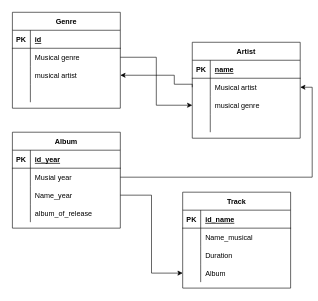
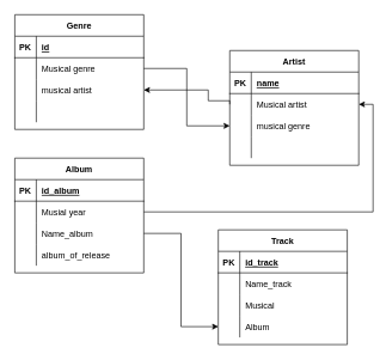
  <mxCell id="0" />
  <mxCell id="1" parent="0" />
  <mxCell id="2" value="Genre" style="shape=table;startSize=30;container=1;collapsible=1;childLayout=tableLayout;fixedRows=1;rowLines=0;fontStyle=1;align=center;resizeLast=1;" vertex="1" parent="1"><mxGeometry x="20" y="20" width="180" height="160" as="geometry" /></mxCell>
  <mxCell id="3" value="" style="shape=tableRow;horizontal=0;startSize=0;swimlaneHead=0;swimlaneBody=0;fillColor=none;collapsible=0;dropTarget=0;points=[[0,0.5],[1,0.5]];portConstraint=eastwest;top=0;left=0;right=0;bottom=1;" vertex="1" parent="2"><mxGeometry y="30" width="180" height="30" as="geometry" /></mxCell>
  <mxCell id="4" value="PK" style="shape=partialRectangle;connectable=0;fillColor=none;top=0;left=0;bottom=0;right=0;fontStyle=1;overflow=hidden;" vertex="1" parent="3"><mxGeometry width="30" height="30" as="geometry"><mxRectangle width="30" height="30" as="alternateBounds" /></mxGeometry></mxCell>
  <mxCell id="5" value="id" style="shape=partialRectangle;connectable=0;fillColor=none;top=0;left=0;bottom=0;right=0;align=left;spacingLeft=6;fontStyle=5;overflow=hidden;" vertex="1" parent="3"><mxGeometry x="30" width="150" height="30" as="geometry"><mxRectangle width="150" height="30" as="alternateBounds" /></mxGeometry></mxCell>
  <mxCell id="6" value="" style="shape=tableRow;horizontal=0;startSize=0;swimlaneHead=0;swimlaneBody=0;fillColor=none;collapsible=0;dropTarget=0;points=[[0,0.5],[1,0.5]];portConstraint=eastwest;top=0;left=0;right=0;bottom=0;" vertex="1" parent="2"><mxGeometry y="60" width="180" height="30" as="geometry" /></mxCell>
  <mxCell id="7" value="" style="shape=partialRectangle;connectable=0;fillColor=none;top=0;left=0;bottom=0;right=0;editable=1;overflow=hidden;" vertex="1" parent="6"><mxGeometry width="30" height="30" as="geometry"><mxRectangle width="30" height="30" as="alternateBounds" /></mxGeometry></mxCell>
  <mxCell id="8" value="Musical genre" style="shape=partialRectangle;connectable=0;fillColor=none;top=0;left=0;bottom=0;right=0;align=left;spacingLeft=6;overflow=hidden;" vertex="1" parent="6"><mxGeometry x="30" width="150" height="30" as="geometry"><mxRectangle width="150" height="30" as="alternateBounds" /></mxGeometry></mxCell>
  <mxCell id="9" value="" style="shape=tableRow;horizontal=0;startSize=0;swimlaneHead=0;swimlaneBody=0;fillColor=none;collapsible=0;dropTarget=0;points=[[0,0.5],[1,0.5]];portConstraint=eastwest;top=0;left=0;right=0;bottom=0;" vertex="1" parent="2"><mxGeometry y="90" width="180" height="30" as="geometry" /></mxCell>
  <mxCell id="10" value="" style="shape=partialRectangle;connectable=0;fillColor=none;top=0;left=0;bottom=0;right=0;editable=1;overflow=hidden;" vertex="1" parent="9"><mxGeometry width="30" height="30" as="geometry"><mxRectangle width="30" height="30" as="alternateBounds" /></mxGeometry></mxCell>
  <mxCell id="11" value="musical artist" style="shape=partialRectangle;connectable=0;fillColor=none;top=0;left=0;bottom=0;right=0;align=left;spacingLeft=6;overflow=hidden;" vertex="1" parent="9"><mxGeometry x="30" width="150" height="30" as="geometry"><mxRectangle width="150" height="30" as="alternateBounds" /></mxGeometry></mxCell>
  <mxCell id="12" value="" style="shape=tableRow;horizontal=0;startSize=0;swimlaneHead=0;swimlaneBody=0;fillColor=none;collapsible=0;dropTarget=0;points=[[0,0.5],[1,0.5]];portConstraint=eastwest;top=0;left=0;right=0;bottom=0;" vertex="1" parent="2"><mxGeometry y="120" width="180" height="30" as="geometry" /></mxCell>
  <mxCell id="13" value="" style="shape=partialRectangle;connectable=0;fillColor=none;top=0;left=0;bottom=0;right=0;editable=1;overflow=hidden;" vertex="1" parent="12"><mxGeometry width="30" height="30" as="geometry"><mxRectangle width="30" height="30" as="alternateBounds" /></mxGeometry></mxCell>
  <mxCell id="14" value="" style="shape=partialRectangle;connectable=0;fillColor=none;top=0;left=0;bottom=0;right=0;align=left;spacingLeft=6;overflow=hidden;" vertex="1" parent="12"><mxGeometry x="30" width="150" height="30" as="geometry"><mxRectangle width="150" height="30" as="alternateBounds" /></mxGeometry></mxCell>
  <mxCell id="15" value="Artist" style="shape=table;startSize=30;container=1;collapsible=1;childLayout=tableLayout;fixedRows=1;rowLines=0;fontStyle=1;align=center;resizeLast=1;" vertex="1" parent="1"><mxGeometry x="320" y="70" width="180" height="160" as="geometry" /></mxCell>
  <mxCell id="16" value="" style="shape=tableRow;horizontal=0;startSize=0;swimlaneHead=0;swimlaneBody=0;fillColor=none;collapsible=0;dropTarget=0;points=[[0,0.5],[1,0.5]];portConstraint=eastwest;top=0;left=0;right=0;bottom=1;" vertex="1" parent="15"><mxGeometry y="30" width="180" height="30" as="geometry" /></mxCell>
  <mxCell id="17" value="PK" style="shape=partialRectangle;connectable=0;fillColor=none;top=0;left=0;bottom=0;right=0;fontStyle=1;overflow=hidden;" vertex="1" parent="16"><mxGeometry width="30" height="30" as="geometry"><mxRectangle width="30" height="30" as="alternateBounds" /></mxGeometry></mxCell>
  <mxCell id="18" value="name" style="shape=partialRectangle;connectable=0;fillColor=none;top=0;left=0;bottom=0;right=0;align=left;spacingLeft=6;fontStyle=5;overflow=hidden;" vertex="1" parent="16"><mxGeometry x="30" width="150" height="30" as="geometry"><mxRectangle width="150" height="30" as="alternateBounds" /></mxGeometry></mxCell>
  <mxCell id="19" value="" style="shape=tableRow;horizontal=0;startSize=0;swimlaneHead=0;swimlaneBody=0;fillColor=none;collapsible=0;dropTarget=0;points=[[0,0.5],[1,0.5]];portConstraint=eastwest;top=0;left=0;right=0;bottom=0;" vertex="1" parent="15"><mxGeometry y="60" width="180" height="30" as="geometry" /></mxCell>
  <mxCell id="20" value="" style="shape=partialRectangle;connectable=0;fillColor=none;top=0;left=0;bottom=0;right=0;editable=1;overflow=hidden;" vertex="1" parent="19"><mxGeometry width="30" height="30" as="geometry"><mxRectangle width="30" height="30" as="alternateBounds" /></mxGeometry></mxCell>
  <mxCell id="21" value="Musical artist" style="shape=partialRectangle;connectable=0;fillColor=none;top=0;left=0;bottom=0;right=0;align=left;spacingLeft=6;overflow=hidden;" vertex="1" parent="19"><mxGeometry x="30" width="150" height="30" as="geometry"><mxRectangle width="150" height="30" as="alternateBounds" /></mxGeometry></mxCell>
  <mxCell id="22" value="" style="shape=tableRow;horizontal=0;startSize=0;swimlaneHead=0;swimlaneBody=0;fillColor=none;collapsible=0;dropTarget=0;points=[[0,0.5],[1,0.5]];portConstraint=eastwest;top=0;left=0;right=0;bottom=0;" vertex="1" parent="15"><mxGeometry y="90" width="180" height="30" as="geometry" /></mxCell>
  <mxCell id="23" value="" style="shape=partialRectangle;connectable=0;fillColor=none;top=0;left=0;bottom=0;right=0;editable=1;overflow=hidden;" vertex="1" parent="22"><mxGeometry width="30" height="30" as="geometry"><mxRectangle width="30" height="30" as="alternateBounds" /></mxGeometry></mxCell>
  <mxCell id="24" value="musical genre" style="shape=partialRectangle;connectable=0;fillColor=none;top=0;left=0;bottom=0;right=0;align=left;spacingLeft=6;overflow=hidden;" vertex="1" parent="22"><mxGeometry x="30" width="150" height="30" as="geometry"><mxRectangle width="150" height="30" as="alternateBounds" /></mxGeometry></mxCell>
  <mxCell id="25" value="" style="shape=tableRow;horizontal=0;startSize=0;swimlaneHead=0;swimlaneBody=0;fillColor=none;collapsible=0;dropTarget=0;points=[[0,0.5],[1,0.5]];portConstraint=eastwest;top=0;left=0;right=0;bottom=0;" vertex="1" parent="15"><mxGeometry y="120" width="180" height="30" as="geometry" /></mxCell>
  <mxCell id="26" value="" style="shape=partialRectangle;connectable=0;fillColor=none;top=0;left=0;bottom=0;right=0;editable=1;overflow=hidden;" vertex="1" parent="25"><mxGeometry width="30" height="30" as="geometry"><mxRectangle width="30" height="30" as="alternateBounds" /></mxGeometry></mxCell>
  <mxCell id="27" value="" style="shape=partialRectangle;connectable=0;fillColor=none;top=0;left=0;bottom=0;right=0;align=left;spacingLeft=6;overflow=hidden;" vertex="1" parent="25"><mxGeometry x="30" width="150" height="30" as="geometry"><mxRectangle width="150" height="30" as="alternateBounds" /></mxGeometry></mxCell>
  <mxCell id="28" value="Album" style="shape=table;startSize=30;container=1;collapsible=1;childLayout=tableLayout;fixedRows=1;rowLines=0;fontStyle=1;align=center;resizeLast=1;" vertex="1" parent="1"><mxGeometry x="20" y="220" width="180" height="160" as="geometry" /></mxCell>
  <mxCell id="29" value="" style="shape=tableRow;horizontal=0;startSize=0;swimlaneHead=0;swimlaneBody=0;fillColor=none;collapsible=0;dropTarget=0;points=[[0,0.5],[1,0.5]];portConstraint=eastwest;top=0;left=0;right=0;bottom=1;" vertex="1" parent="28"><mxGeometry y="30" width="180" height="30" as="geometry" /></mxCell>
  <mxCell id="30" value="PK" style="shape=partialRectangle;connectable=0;fillColor=none;top=0;left=0;bottom=0;right=0;fontStyle=1;overflow=hidden;" vertex="1" parent="29"><mxGeometry width="30" height="30" as="geometry"><mxRectangle width="30" height="30" as="alternateBounds" /></mxGeometry></mxCell>
- <mxCell id="31" value="id_year" style="shape=partialRectangle;connectable=0;fillColor=none;top=0;left=0;bottom=0;right=0;align=left;spacingLeft=6;fontStyle=5;overflow=hidden;" vertex="1" parent="29"><mxGeometry x="30" width="150" height="30" as="geometry"><mxRectangle width="150" height="30" as="alternateBounds" /></mxGeometry></mxCell>
+ <mxCell id="31" value="id_album" style="shape=partialRectangle;connectable=0;fillColor=none;top=0;left=0;bottom=0;right=0;align=left;spacingLeft=6;fontStyle=5;overflow=hidden;" vertex="1" parent="29"><mxGeometry x="30" width="150" height="30" as="geometry"><mxRectangle width="150" height="30" as="alternateBounds" /></mxGeometry></mxCell>
  <mxCell id="32" value="" style="shape=tableRow;horizontal=0;startSize=0;swimlaneHead=0;swimlaneBody=0;fillColor=none;collapsible=0;dropTarget=0;points=[[0,0.5],[1,0.5]];portConstraint=eastwest;top=0;left=0;right=0;bottom=0;" vertex="1" parent="28"><mxGeometry y="60" width="180" height="30" as="geometry" /></mxCell>
  <mxCell id="33" value="" style="shape=partialRectangle;connectable=0;fillColor=none;top=0;left=0;bottom=0;right=0;editable=1;overflow=hidden;" vertex="1" parent="32"><mxGeometry width="30" height="30" as="geometry"><mxRectangle width="30" height="30" as="alternateBounds" /></mxGeometry></mxCell>
  <mxCell id="34" value="Musial year" style="shape=partialRectangle;connectable=0;fillColor=none;top=0;left=0;bottom=0;right=0;align=left;spacingLeft=6;overflow=hidden;" vertex="1" parent="32"><mxGeometry x="30" width="150" height="30" as="geometry"><mxRectangle width="150" height="30" as="alternateBounds" /></mxGeometry></mxCell>
  <mxCell id="35" value="" style="shape=tableRow;horizontal=0;startSize=0;swimlaneHead=0;swimlaneBody=0;fillColor=none;collapsible=0;dropTarget=0;points=[[0,0.5],[1,0.5]];portConstraint=eastwest;top=0;left=0;right=0;bottom=0;" vertex="1" parent="28"><mxGeometry y="90" width="180" height="30" as="geometry" /></mxCell>
  <mxCell id="36" value="" style="shape=partialRectangle;connectable=0;fillColor=none;top=0;left=0;bottom=0;right=0;editable=1;overflow=hidden;" vertex="1" parent="35"><mxGeometry width="30" height="30" as="geometry"><mxRectangle width="30" height="30" as="alternateBounds" /></mxGeometry></mxCell>
- <mxCell id="37" value="Name_year" style="shape=partialRectangle;connectable=0;fillColor=none;top=0;left=0;bottom=0;right=0;align=left;spacingLeft=6;overflow=hidden;" vertex="1" parent="35"><mxGeometry x="30" width="150" height="30" as="geometry"><mxRectangle width="150" height="30" as="alternateBounds" /></mxGeometry></mxCell>
+ <mxCell id="37" value="Name_album" style="shape=partialRectangle;connectable=0;fillColor=none;top=0;left=0;bottom=0;right=0;align=left;spacingLeft=6;overflow=hidden;" vertex="1" parent="35"><mxGeometry x="30" width="150" height="30" as="geometry"><mxRectangle width="150" height="30" as="alternateBounds" /></mxGeometry></mxCell>
  <mxCell id="38" value="" style="shape=tableRow;horizontal=0;startSize=0;swimlaneHead=0;swimlaneBody=0;fillColor=none;collapsible=0;dropTarget=0;points=[[0,0.5],[1,0.5]];portConstraint=eastwest;top=0;left=0;right=0;bottom=0;" vertex="1" parent="28"><mxGeometry y="120" width="180" height="30" as="geometry" /></mxCell>
  <mxCell id="39" value="" style="shape=partialRectangle;connectable=0;fillColor=none;top=0;left=0;bottom=0;right=0;editable=1;overflow=hidden;" vertex="1" parent="38"><mxGeometry width="30" height="30" as="geometry"><mxRectangle width="30" height="30" as="alternateBounds" /></mxGeometry></mxCell>
  <mxCell id="40" value="album_of_release " style="shape=partialRectangle;connectable=0;fillColor=none;top=0;left=0;bottom=0;right=0;align=left;spacingLeft=6;overflow=hidden;" vertex="1" parent="38"><mxGeometry x="30" width="150" height="30" as="geometry"><mxRectangle width="150" height="30" as="alternateBounds" /></mxGeometry></mxCell>
  <mxCell id="41" style="edgeStyle=orthogonalEdgeStyle;rounded=0;orthogonalLoop=1;jettySize=auto;html=1;exitX=0;exitY=0.5;exitDx=0;exitDy=0;" edge="1" parent="1" source="19" target="9"><mxGeometry relative="1" as="geometry"><Array as="points"><mxPoint x="320" y="140" /><mxPoint x="290" y="140" /><mxPoint x="290" y="125" /></Array></mxGeometry></mxCell>
  <mxCell id="42" style="edgeStyle=orthogonalEdgeStyle;rounded=0;orthogonalLoop=1;jettySize=auto;html=1;entryX=0;entryY=0.5;entryDx=0;entryDy=0;" edge="1" parent="1" source="6" target="22"><mxGeometry relative="1" as="geometry"><mxPoint x="260" y="150" as="targetPoint" /><Array as="points"><mxPoint x="260" y="95" /><mxPoint x="260" y="175" /></Array></mxGeometry></mxCell>
  <mxCell id="43" style="edgeStyle=orthogonalEdgeStyle;rounded=0;orthogonalLoop=1;jettySize=auto;html=1;entryX=1;entryY=0.5;entryDx=0;entryDy=0;" edge="1" parent="1" source="32" target="19"><mxGeometry relative="1" as="geometry" /></mxCell>
  <mxCell id="44" value="Track" style="shape=table;startSize=30;container=1;collapsible=1;childLayout=tableLayout;fixedRows=1;rowLines=0;fontStyle=1;align=center;resizeLast=1;" vertex="1" parent="1"><mxGeometry x="304" y="320" width="180" height="160" as="geometry" /></mxCell>
  <mxCell id="45" value="" style="shape=tableRow;horizontal=0;startSize=0;swimlaneHead=0;swimlaneBody=0;fillColor=none;collapsible=0;dropTarget=0;points=[[0,0.5],[1,0.5]];portConstraint=eastwest;top=0;left=0;right=0;bottom=1;" vertex="1" parent="44"><mxGeometry y="30" width="180" height="30" as="geometry" /></mxCell>
  <mxCell id="46" value="PK" style="shape=partialRectangle;connectable=0;fillColor=none;top=0;left=0;bottom=0;right=0;fontStyle=1;overflow=hidden;" vertex="1" parent="45"><mxGeometry width="30" height="30" as="geometry"><mxRectangle width="30" height="30" as="alternateBounds" /></mxGeometry></mxCell>
- <mxCell id="47" value="id_name" style="shape=partialRectangle;connectable=0;fillColor=none;top=0;left=0;bottom=0;right=0;align=left;spacingLeft=6;fontStyle=5;overflow=hidden;" vertex="1" parent="45"><mxGeometry x="30" width="150" height="30" as="geometry"><mxRectangle width="150" height="30" as="alternateBounds" /></mxGeometry></mxCell>
+ <mxCell id="47" value="id_track" style="shape=partialRectangle;connectable=0;fillColor=none;top=0;left=0;bottom=0;right=0;align=left;spacingLeft=6;fontStyle=5;overflow=hidden;" vertex="1" parent="45"><mxGeometry x="30" width="150" height="30" as="geometry"><mxRectangle width="150" height="30" as="alternateBounds" /></mxGeometry></mxCell>
  <mxCell id="48" value="" style="shape=tableRow;horizontal=0;startSize=0;swimlaneHead=0;swimlaneBody=0;fillColor=none;collapsible=0;dropTarget=0;points=[[0,0.5],[1,0.5]];portConstraint=eastwest;top=0;left=0;right=0;bottom=0;" vertex="1" parent="44"><mxGeometry y="60" width="180" height="30" as="geometry" /></mxCell>
  <mxCell id="49" value="" style="shape=partialRectangle;connectable=0;fillColor=none;top=0;left=0;bottom=0;right=0;editable=1;overflow=hidden;" vertex="1" parent="48"><mxGeometry width="30" height="30" as="geometry"><mxRectangle width="30" height="30" as="alternateBounds" /></mxGeometry></mxCell>
- <mxCell id="50" value="Name_musical" style="shape=partialRectangle;connectable=0;fillColor=none;top=0;left=0;bottom=0;right=0;align=left;spacingLeft=6;overflow=hidden;" vertex="1" parent="48"><mxGeometry x="30" width="150" height="30" as="geometry"><mxRectangle width="150" height="30" as="alternateBounds" /></mxGeometry></mxCell>
+ <mxCell id="50" value="Name_track" style="shape=partialRectangle;connectable=0;fillColor=none;top=0;left=0;bottom=0;right=0;align=left;spacingLeft=6;overflow=hidden;" vertex="1" parent="48"><mxGeometry x="30" width="150" height="30" as="geometry"><mxRectangle width="150" height="30" as="alternateBounds" /></mxGeometry></mxCell>
  <mxCell id="51" value="" style="shape=tableRow;horizontal=0;startSize=0;swimlaneHead=0;swimlaneBody=0;fillColor=none;collapsible=0;dropTarget=0;points=[[0,0.5],[1,0.5]];portConstraint=eastwest;top=0;left=0;right=0;bottom=0;" vertex="1" parent="44"><mxGeometry y="90" width="180" height="30" as="geometry" /></mxCell>
  <mxCell id="52" value="" style="shape=partialRectangle;connectable=0;fillColor=none;top=0;left=0;bottom=0;right=0;editable=1;overflow=hidden;" vertex="1" parent="51"><mxGeometry width="30" height="30" as="geometry"><mxRectangle width="30" height="30" as="alternateBounds" /></mxGeometry></mxCell>
- <mxCell id="53" value="Duration" style="shape=partialRectangle;connectable=0;fillColor=none;top=0;left=0;bottom=0;right=0;align=left;spacingLeft=6;overflow=hidden;" vertex="1" parent="51"><mxGeometry x="30" width="150" height="30" as="geometry"><mxRectangle width="150" height="30" as="alternateBounds" /></mxGeometry></mxCell>
+ <mxCell id="53" value="Musical" style="shape=partialRectangle;connectable=0;fillColor=none;top=0;left=0;bottom=0;right=0;align=left;spacingLeft=6;overflow=hidden;" vertex="1" parent="51"><mxGeometry x="30" width="150" height="30" as="geometry"><mxRectangle width="150" height="30" as="alternateBounds" /></mxGeometry></mxCell>
  <mxCell id="54" value="" style="shape=tableRow;horizontal=0;startSize=0;swimlaneHead=0;swimlaneBody=0;fillColor=none;collapsible=0;dropTarget=0;points=[[0,0.5],[1,0.5]];portConstraint=eastwest;top=0;left=0;right=0;bottom=0;" vertex="1" parent="44"><mxGeometry y="120" width="180" height="30" as="geometry" /></mxCell>
  <mxCell id="55" value="" style="shape=partialRectangle;connectable=0;fillColor=none;top=0;left=0;bottom=0;right=0;editable=1;overflow=hidden;" vertex="1" parent="54"><mxGeometry width="30" height="30" as="geometry"><mxRectangle width="30" height="30" as="alternateBounds" /></mxGeometry></mxCell>
  <mxCell id="56" value="Album" style="shape=partialRectangle;connectable=0;fillColor=none;top=0;left=0;bottom=0;right=0;align=left;spacingLeft=6;overflow=hidden;" vertex="1" parent="54"><mxGeometry x="30" width="150" height="30" as="geometry"><mxRectangle width="150" height="30" as="alternateBounds" /></mxGeometry></mxCell>
  <mxCell id="57" style="edgeStyle=orthogonalEdgeStyle;rounded=0;orthogonalLoop=1;jettySize=auto;html=1;entryX=0;entryY=0.5;entryDx=0;entryDy=0;" edge="1" parent="1" source="35" target="54"><mxGeometry relative="1" as="geometry" /></mxCell>
